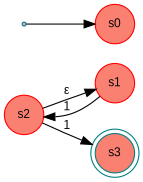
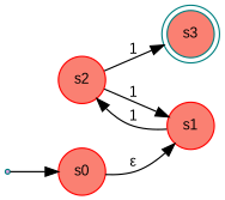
  digraph {
    rankdir=LR
    node [color=red fillcolor=salmon fontname=arial fontsize=11 shape=circle style=filled]
    edge [fontname=arial fontsize=11]
    s3 [color=teal shape=doublecircle]
    start [color=teal fillcolor=plum shape=point]
    s0
    s1
    s2
    start -> s0
+   s0 -> s1 [label="ε"]
    s1 -> s2 [label=1]
    s2 -> s3 [label=1]
-   s2 -> s1 [label="ε"]
+   s2 -> s1 [label=1]
  }
